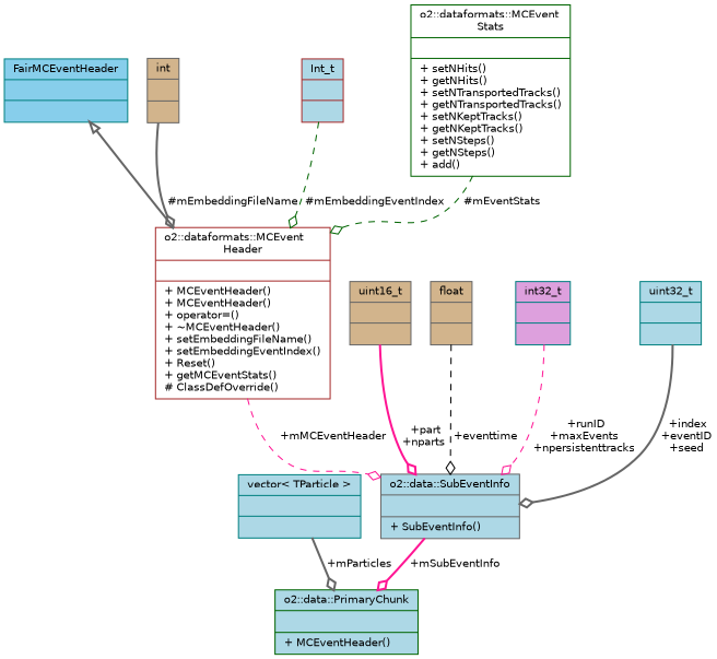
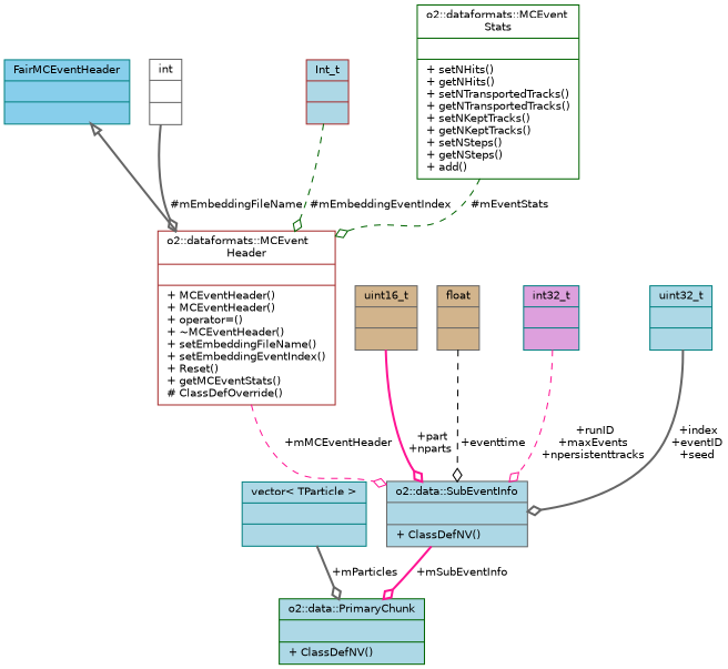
  digraph {
    node [color=teal fillcolor=lightblue fontname=Helvetica fontsize=10 shape=record style=filled]
    edge [arrowhead=odiamond color=gray40 fontname=Helvetica fontsize=10 labelfontname=Helvetica labelfontsize=10 style=bold]
-   n1 [color=darkgreen fontcolor=black height=0.2 label="{o2::data::PrimaryChunk\n||+ MCEventHeader()\l}" width=0.4]
+   n1 [color=darkgreen fontcolor=black height=0.2 label="{o2::data::PrimaryChunk\n||+ ClassDefNV()\l}" width=0.4]
    n2 [height=0.2 label="{vector\< TParticle \>\n||}" width=0.4]
-   n3 [color=gray40 height=0.2 label="{o2::data::SubEventInfo\n||+ SubEventInfo()\l}" width=0.4]
+   n3 [color=gray40 height=0.2 label="{o2::data::SubEventInfo\n||+ ClassDefNV()\l}" width=0.4]
    n4 [color=brown fillcolor=white height=0.2 label="{o2::dataformats::MCEvent\lHeader\n||+ MCEventHeader()\l+ MCEventHeader()\l+ operator=()\l+ ~MCEventHeader()\l+ setEmbeddingFileName()\l+ setEmbeddingEventIndex()\l+ Reset()\l+ getMCEventStats()\l# ClassDefOverride()\l}" width=0.4]
    n5 [fillcolor=skyblue height=0.2 label="{FairMCEventHeader\n||}" width=0.4]
-   n6 [color=gray40 fillcolor=tan height=0.2 label="{int\n||}" width=0.4]
+   n6 [color=gray40 fillcolor=white height=0.2 label="{int\n||}" width=0.4]
    n7 [color=brown height=0.2 label="{Int_t\n||}" width=0.4]
    n8 [color=darkgreen fillcolor=white height=0.2 label="{o2::dataformats::MCEvent\lStats\n||+ setNHits()\l+ getNHits()\l+ setNTransportedTracks()\l+ getNTransportedTracks()\l+ setNKeptTracks()\l+ getNKeptTracks()\l+ setNSteps()\l+ getNSteps()\l+ add()\l}" width=0.4]
    n9 [color=gray40 fillcolor=tan height=0.2 label="{uint16_t\n||}" width=0.4]
    n10 [color=gray40 fillcolor=tan height=0.2 label="{float\n||}" width=0.4]
    n11 [fillcolor=plum height=0.2 label="{int32_t\n||}" width=0.4]
    n12 [height=0.2 label="{uint32_t\n||}" width=0.4]
    n2 -> n1 [label=" +mParticles"]
    n3 -> n1 [color=deeppink label=" +mSubEventInfo"]
    n4 -> n3 [color=deeppink label=" +mMCEventHeader" style=dashed]
    n5 -> n4 [arrowtail=onormal dir=back arrowhead=""]
    n6 -> n4 [label=" #mEmbeddingFileName"]
    n7 -> n4 [color=darkgreen label=" #mEmbeddingEventIndex" style=dashed]
    n8 -> n4 [color=darkgreen label=" #mEventStats" style=dashed]
    n9 -> n3 [color=deeppink label=" +part\n+nparts"]
    n10 -> n3 [color=black label=" +eventtime" style=dashed]
    n11 -> n3 [color=deeppink label=" +runID\n+maxEvents\n+npersistenttracks" style=dashed]
    n12 -> n3 [label=" +index\n+eventID\n+seed"]
  }
